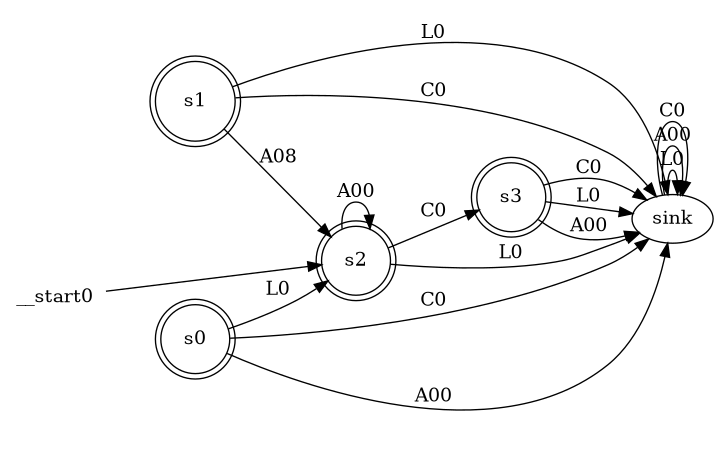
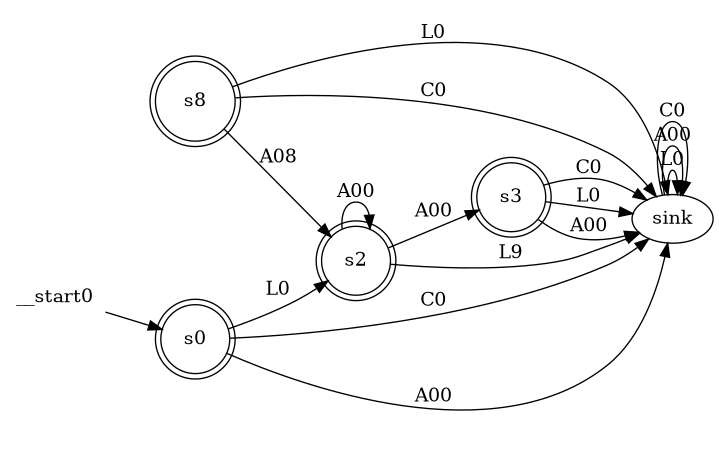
  digraph {
    rankdir=LR
    node [shape=doublecircle]
    n1 [label=s0]
    n2 [label=sink shape=""]
    n3 [label=s2]
-   n4 [label=s1]
+   n4 [label=s8]
    n5 [label=s3]
    __start0 [shape=none]
    n1 -> n2 [label=A00]
    n1 -> n2 [label=C0]
    n1 -> n3 [label=L0]
    n2 -> n2 [label=L0]
    n2 -> n2 [label=A00]
    n2 -> n2 [label=C0]
-   n3 -> n2 [label=L0]
+   n3 -> n2 [label=L9]
    n3 -> n3 [label=A00]
-   n3 -> n5 [label=C0]
+   n3 -> n5 [label=A00]
    n4 -> n2 [label=L0]
    n4 -> n2 [label=C0]
    n4 -> n3 [label=A08]
    n5 -> n2 [label=L0]
    n5 -> n2 [label=A00]
    n5 -> n2 [label=C0]
-   __start0 -> n3
+   __start0 -> n1
  }
